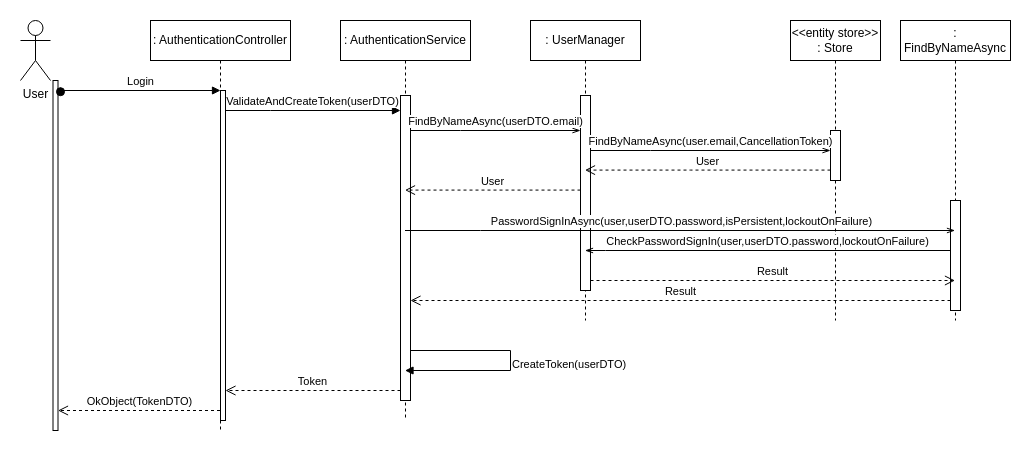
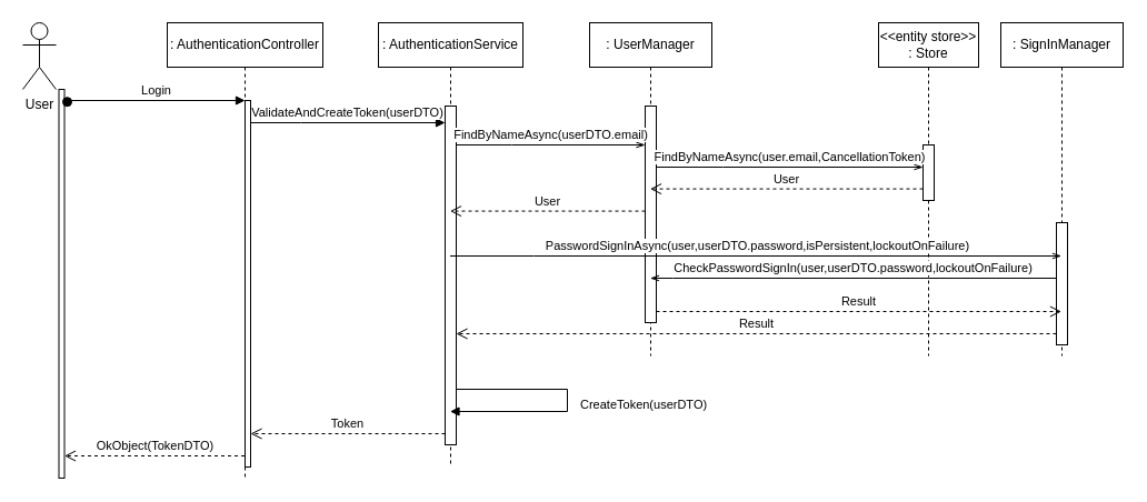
  <mxCell id="0" />
  <mxCell id="1" parent="0" />
  <mxCell id="2" value=": AuthenticationController" style="shape=umlLifeline;perimeter=lifelinePerimeter;whiteSpace=wrap;html=1;container=0;dropTarget=0;collapsible=0;recursiveResize=0;outlineConnect=0;portConstraint=eastwest;newEdgeStyle={&quot;edgeStyle&quot;:&quot;elbowEdgeStyle&quot;,&quot;elbow&quot;:&quot;vertical&quot;,&quot;curved&quot;:0,&quot;rounded&quot;:0};" parent="1" vertex="1"><mxGeometry x="150" y="20" width="140" height="410" as="geometry" /></mxCell>
  <mxCell id="3" value="" style="html=1;points=[];perimeter=orthogonalPerimeter;outlineConnect=0;targetShapes=umlLifeline;portConstraint=eastwest;newEdgeStyle={&quot;edgeStyle&quot;:&quot;elbowEdgeStyle&quot;,&quot;elbow&quot;:&quot;vertical&quot;,&quot;curved&quot;:0,&quot;rounded&quot;:0};" parent="2" vertex="1"><mxGeometry x="70" y="70" width="5" height="330" as="geometry" /></mxCell>
  <mxCell id="4" value=": AuthenticationService" style="shape=umlLifeline;perimeter=lifelinePerimeter;whiteSpace=wrap;html=1;container=0;dropTarget=0;collapsible=0;recursiveResize=0;outlineConnect=0;portConstraint=eastwest;newEdgeStyle={&quot;edgeStyle&quot;:&quot;elbowEdgeStyle&quot;,&quot;elbow&quot;:&quot;vertical&quot;,&quot;curved&quot;:0,&quot;rounded&quot;:0};" parent="1" vertex="1"><mxGeometry x="340" y="20" width="130" height="400" as="geometry" /></mxCell>
  <mxCell id="5" value="" style="html=1;points=[];perimeter=orthogonalPerimeter;outlineConnect=0;targetShapes=umlLifeline;portConstraint=eastwest;newEdgeStyle={&quot;edgeStyle&quot;:&quot;elbowEdgeStyle&quot;,&quot;elbow&quot;:&quot;vertical&quot;,&quot;curved&quot;:0,&quot;rounded&quot;:0};" parent="4" vertex="1"><mxGeometry x="60" y="75" width="10" height="305" as="geometry" /></mxCell>
  <mxCell id="6" value="" style="html=1;verticalAlign=bottom;labelBackgroundColor=none;endArrow=block;endFill=1;rounded=0;" parent="4" source="5" target="4" edge="1"><mxGeometry width="160" relative="1" as="geometry"><mxPoint x="90" y="330" as="sourcePoint" /><mxPoint x="250" y="330" as="targetPoint" /><Array as="points"><mxPoint x="170" y="330" /><mxPoint x="170" y="350" /></Array></mxGeometry></mxCell>
  <mxCell id="7" value="ValidateAndCreateToken(userDTO)" style="html=1;verticalAlign=bottom;endArrow=block;edgeStyle=elbowEdgeStyle;elbow=vertical;curved=0;rounded=0;" parent="1" target="5" edge="1"><mxGeometry x="-0.001" relative="1" as="geometry"><mxPoint x="225" y="110" as="sourcePoint" /><Array as="points"><mxPoint x="270" y="110" /></Array><mxPoint x="389.5" y="110" as="targetPoint" /><mxPoint as="offset" /></mxGeometry></mxCell>
  <mxCell id="8" value="User" style="shape=umlActor;verticalLabelPosition=bottom;verticalAlign=top;html=1;" parent="1" vertex="1"><mxGeometry x="20" y="20" width="30" height="60" as="geometry" /></mxCell>
  <mxCell id="9" value=": UserManager" style="shape=umlLifeline;perimeter=lifelinePerimeter;whiteSpace=wrap;html=1;container=0;dropTarget=0;collapsible=0;recursiveResize=0;outlineConnect=0;portConstraint=eastwest;newEdgeStyle={&quot;edgeStyle&quot;:&quot;elbowEdgeStyle&quot;,&quot;elbow&quot;:&quot;vertical&quot;,&quot;curved&quot;:0,&quot;rounded&quot;:0};" parent="1" vertex="1"><mxGeometry x="530" y="20" width="110" height="300" as="geometry" /></mxCell>
  <mxCell id="10" value="" style="html=1;points=[];perimeter=orthogonalPerimeter;outlineConnect=0;targetShapes=umlLifeline;portConstraint=eastwest;newEdgeStyle={&quot;edgeStyle&quot;:&quot;elbowEdgeStyle&quot;,&quot;elbow&quot;:&quot;vertical&quot;,&quot;curved&quot;:0,&quot;rounded&quot;:0};" parent="9" vertex="1"><mxGeometry x="50" y="75" width="10" height="195" as="geometry" /></mxCell>
  <mxCell id="11" value="FindByNameAsync(userDTO.email)" style="html=1;verticalAlign=bottom;endArrow=openThin;curved=0;rounded=0;endFill=0;targetPerimeterSpacing=0;endSize=6;" parent="1" source="5" target="10" edge="1"><mxGeometry x="0.003" width="80" relative="1" as="geometry"><mxPoint x="370" y="130" as="sourcePoint" /><mxPoint x="570" y="130" as="targetPoint" /><Array as="points"><mxPoint x="460" y="130" /></Array><mxPoint as="offset" /></mxGeometry></mxCell>
  <mxCell id="12" value="&lt;div&gt;&amp;lt;&amp;lt;entity store&amp;gt;&amp;gt;&lt;/div&gt;: Store" style="shape=umlLifeline;perimeter=lifelinePerimeter;whiteSpace=wrap;html=1;container=0;dropTarget=0;collapsible=0;recursiveResize=0;outlineConnect=0;portConstraint=eastwest;newEdgeStyle={&quot;edgeStyle&quot;:&quot;elbowEdgeStyle&quot;,&quot;elbow&quot;:&quot;vertical&quot;,&quot;curved&quot;:0,&quot;rounded&quot;:0};" parent="1" vertex="1"><mxGeometry x="790" y="20" width="90" height="300" as="geometry" /></mxCell>
  <mxCell id="13" value="" style="html=1;points=[];perimeter=orthogonalPerimeter;outlineConnect=0;targetShapes=umlLifeline;portConstraint=eastwest;newEdgeStyle={&quot;edgeStyle&quot;:&quot;elbowEdgeStyle&quot;,&quot;elbow&quot;:&quot;vertical&quot;,&quot;curved&quot;:0,&quot;rounded&quot;:0};" parent="12" vertex="1"><mxGeometry x="40" y="110" width="10" height="50" as="geometry" /></mxCell>
  <mxCell id="14" value="FindByNameAsync(user.email,CancellationToken)" style="html=1;verticalAlign=bottom;endArrow=openThin;curved=0;rounded=0;endFill=0;" parent="1" source="10" edge="1"><mxGeometry width="80" relative="1" as="geometry"><mxPoint x="610" y="150" as="sourcePoint" /><mxPoint x="830" y="150" as="targetPoint" /><Array as="points"><mxPoint x="650" y="150" /></Array></mxGeometry></mxCell>
  <mxCell id="15" value="User" style="html=1;verticalAlign=bottom;endArrow=open;dashed=1;endSize=8;edgeStyle=elbowEdgeStyle;elbow=horizontal;curved=0;rounded=0;" parent="1" source="13" target="9" edge="1"><mxGeometry relative="1" as="geometry"><mxPoint x="630" y="169.58" as="targetPoint" /><Array as="points"><mxPoint x="690" y="169.58" /></Array><mxPoint x="765" y="169.58" as="sourcePoint" /></mxGeometry></mxCell>
  <mxCell id="16" value="User" style="html=1;verticalAlign=bottom;endArrow=open;dashed=1;endSize=8;edgeStyle=elbowEdgeStyle;elbow=horizontal;curved=0;rounded=0;" parent="1" source="10" target="4" edge="1"><mxGeometry relative="1" as="geometry"><mxPoint x="420" y="190" as="targetPoint" /><Array as="points"><mxPoint x="525" y="189.58" /></Array><mxPoint x="550" y="190" as="sourcePoint" /></mxGeometry></mxCell>
- <mxCell id="17" value=": FindByNameAsync" style="shape=umlLifeline;perimeter=lifelinePerimeter;whiteSpace=wrap;html=1;container=0;dropTarget=0;collapsible=0;recursiveResize=0;outlineConnect=0;portConstraint=eastwest;newEdgeStyle={&quot;edgeStyle&quot;:&quot;elbowEdgeStyle&quot;,&quot;elbow&quot;:&quot;vertical&quot;,&quot;curved&quot;:0,&quot;rounded&quot;:0};" parent="1" vertex="1"><mxGeometry x="900" y="20" width="110" height="300" as="geometry" /></mxCell>
+ <mxCell id="17" value=": SignInManager" style="shape=umlLifeline;perimeter=lifelinePerimeter;whiteSpace=wrap;html=1;container=0;dropTarget=0;collapsible=0;recursiveResize=0;outlineConnect=0;portConstraint=eastwest;newEdgeStyle={&quot;edgeStyle&quot;:&quot;elbowEdgeStyle&quot;,&quot;elbow&quot;:&quot;vertical&quot;,&quot;curved&quot;:0,&quot;rounded&quot;:0};" parent="1" vertex="1"><mxGeometry x="900" y="20" width="110" height="300" as="geometry" /></mxCell>
  <mxCell id="18" value="" style="html=1;points=[];perimeter=orthogonalPerimeter;outlineConnect=0;targetShapes=umlLifeline;portConstraint=eastwest;newEdgeStyle={&quot;edgeStyle&quot;:&quot;elbowEdgeStyle&quot;,&quot;elbow&quot;:&quot;vertical&quot;,&quot;curved&quot;:0,&quot;rounded&quot;:0};" parent="17" vertex="1"><mxGeometry x="50" y="180" width="10" height="110" as="geometry" /></mxCell>
  <mxCell id="19" value="PasswordSignInAsync(user,userDTO.password,isPersistent,lockoutOnFailure)" style="html=1;verticalAlign=bottom;endArrow=openThin;curved=0;rounded=0;endFill=0;" parent="1" source="4" target="17" edge="1"><mxGeometry x="0.003" width="80" relative="1" as="geometry"><mxPoint x="430" y="230" as="sourcePoint" /><mxPoint x="585" y="230" as="targetPoint" /><Array as="points"><mxPoint x="480" y="230" /></Array><mxPoint as="offset" /></mxGeometry></mxCell>
  <mxCell id="20" value="CheckPasswordSignIn(user,userDTO.password,lockoutOnFailure)" style="html=1;verticalAlign=bottom;endArrow=openThin;curved=0;rounded=0;strokeColor=default;endFill=0;" parent="1" source="18" target="9" edge="1"><mxGeometry x="0.003" width="80" relative="1" as="geometry"><mxPoint x="940" y="250" as="sourcePoint" /><mxPoint x="590" y="250" as="targetPoint" /><Array as="points"><mxPoint x="605" y="250" /></Array><mxPoint as="offset" /></mxGeometry></mxCell>
  <mxCell id="21" value="Result" style="html=1;verticalAlign=bottom;endArrow=open;dashed=1;endSize=8;edgeStyle=elbowEdgeStyle;elbow=horizontal;curved=0;rounded=0;" parent="1" source="10" target="17" edge="1"><mxGeometry relative="1" as="geometry"><mxPoint x="805" y="280" as="targetPoint" /><Array as="points"><mxPoint x="730" y="280" /></Array><mxPoint x="670" y="280" as="sourcePoint" /></mxGeometry></mxCell>
  <mxCell id="22" value="Result" style="html=1;verticalAlign=bottom;endArrow=open;dashed=1;endSize=8;edgeStyle=elbowEdgeStyle;elbow=horizontal;curved=0;rounded=0;" parent="1" source="18" target="5" edge="1"><mxGeometry relative="1" as="geometry"><mxPoint x="790" y="300" as="targetPoint" /><Array as="points"><mxPoint x="850" y="300" /></Array><mxPoint x="925" y="300" as="sourcePoint" /></mxGeometry></mxCell>
- <mxCell id="23" value="&lt;span style=&quot;color: rgb(0, 0, 0); font-family: Helvetica; font-size: 11px; font-style: normal; font-variant-ligatures: normal; font-variant-caps: normal; font-weight: 400; letter-spacing: normal; orphans: 2; text-align: center; text-indent: 0px; text-transform: none; widows: 2; word-spacing: 0px; -webkit-text-stroke-width: 0px; white-space: nowrap; background-color: rgb(255, 255, 255); text-decoration-thickness: initial; text-decoration-style: initial; text-decoration-color: initial; display: inline !important; float: none;&quot;&gt;CreateToken(userDTO)&lt;/span&gt;" style="text;whiteSpace=wrap;html=1;" parent="1" vertex="1"><mxGeometry x="510" y="350" width="150" height="40" as="geometry" /></mxCell>
+ <mxCell id="23" value="&lt;span style=&quot;color: rgb(0, 0, 0); font-family: Helvetica; font-size: 11px; font-style: normal; font-variant-ligatures: normal; font-variant-caps: normal; font-weight: 400; letter-spacing: normal; orphans: 2; text-align: center; text-indent: 0px; text-transform: none; widows: 2; word-spacing: 0px; -webkit-text-stroke-width: 0px; white-space: nowrap; background-color: rgb(255, 255, 255); text-decoration-thickness: initial; text-decoration-style: initial; text-decoration-color: initial; display: inline !important; float: none;&quot;&gt;CreateToken(userDTO)&lt;/span&gt;" style="text;whiteSpace=wrap;html=1;" parent="1" vertex="1"><mxGeometry x="520" y="350" width="150" height="40" as="geometry" /></mxCell>
  <mxCell id="24" value="Token" style="html=1;verticalAlign=bottom;endArrow=open;dashed=1;endSize=8;edgeStyle=elbowEdgeStyle;elbow=horizontal;curved=0;rounded=0;" parent="1" source="5" target="3" edge="1"><mxGeometry relative="1" as="geometry"><mxPoint x="240" y="390" as="targetPoint" /><Array as="points"><mxPoint x="300" y="390" /></Array><mxPoint x="375" y="390" as="sourcePoint" /></mxGeometry></mxCell>
  <mxCell id="25" value="" style="html=1;points=[];perimeter=orthogonalPerimeter;outlineConnect=0;targetShapes=umlLifeline;portConstraint=eastwest;newEdgeStyle={&quot;edgeStyle&quot;:&quot;elbowEdgeStyle&quot;,&quot;elbow&quot;:&quot;vertical&quot;,&quot;curved&quot;:0,&quot;rounded&quot;:0};" vertex="1" parent="1"><mxGeometry x="52.5" y="80" width="5" height="350" as="geometry" /></mxCell>
  <mxCell id="26" value="Login" style="html=1;verticalAlign=bottom;startArrow=oval;endArrow=block;startSize=8;edgeStyle=elbowEdgeStyle;elbow=vertical;curved=0;rounded=0;exitX=1.5;exitY=0.032;exitDx=0;exitDy=0;exitPerimeter=0;" parent="1" target="3" edge="1" source="25"><mxGeometry relative="1" as="geometry"><mxPoint x="70" y="90" as="sourcePoint" /><Array as="points"><mxPoint x="110" y="90" /></Array></mxGeometry></mxCell>
  <mxCell id="27" value="OkObject(TokenDTO)" style="html=1;verticalAlign=bottom;endArrow=open;dashed=1;endSize=8;edgeStyle=elbowEdgeStyle;elbow=horizontal;curved=0;rounded=0;" edge="1" parent="1" source="2" target="25"><mxGeometry relative="1" as="geometry"><mxPoint x="70" y="410" as="targetPoint" /><Array as="points"><mxPoint x="145" y="410" /></Array><mxPoint x="197.5" y="410" as="sourcePoint" /></mxGeometry></mxCell>
